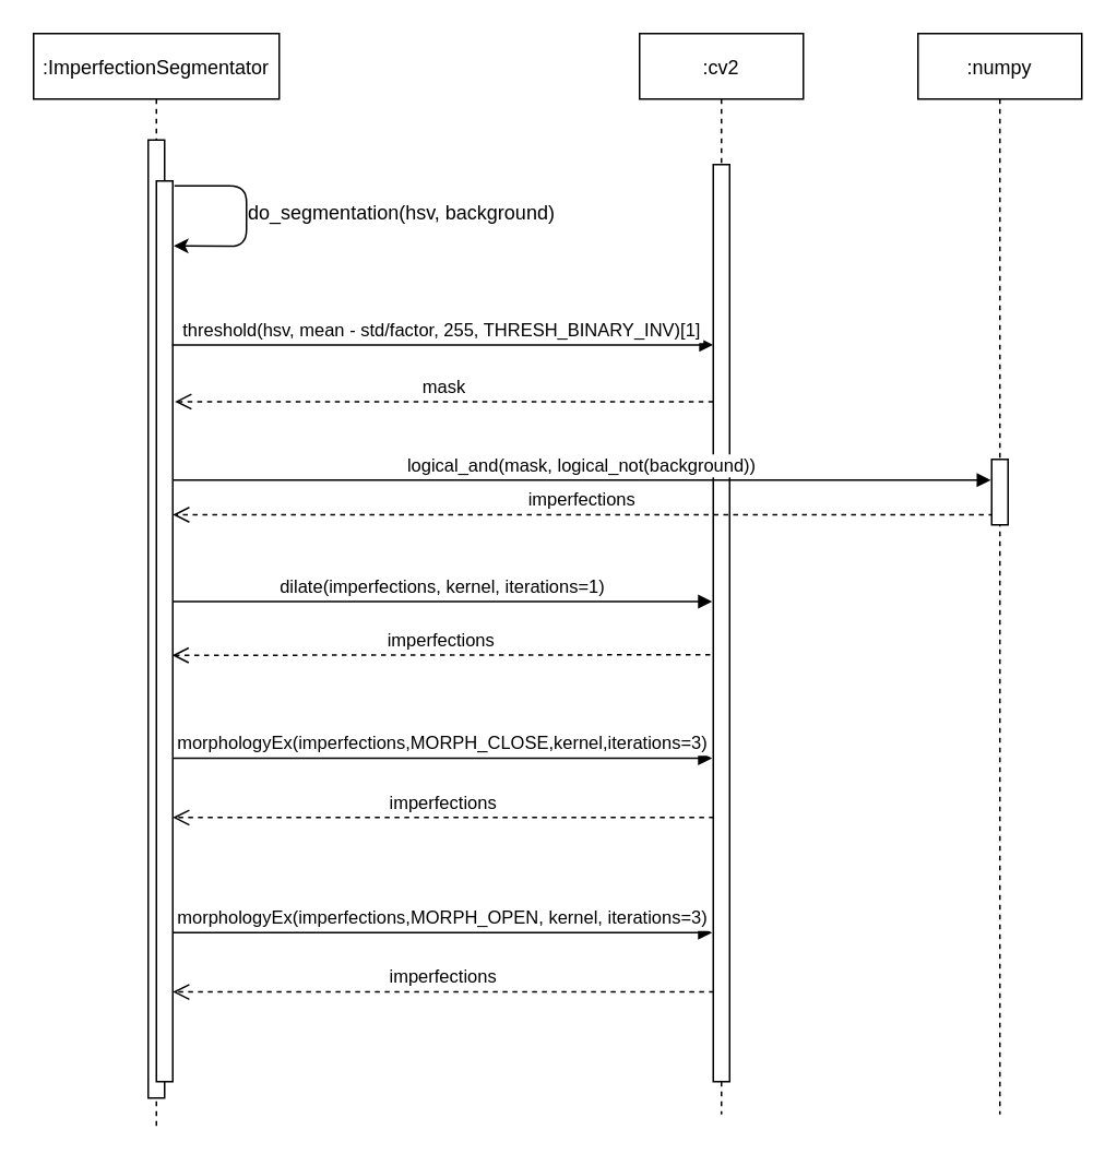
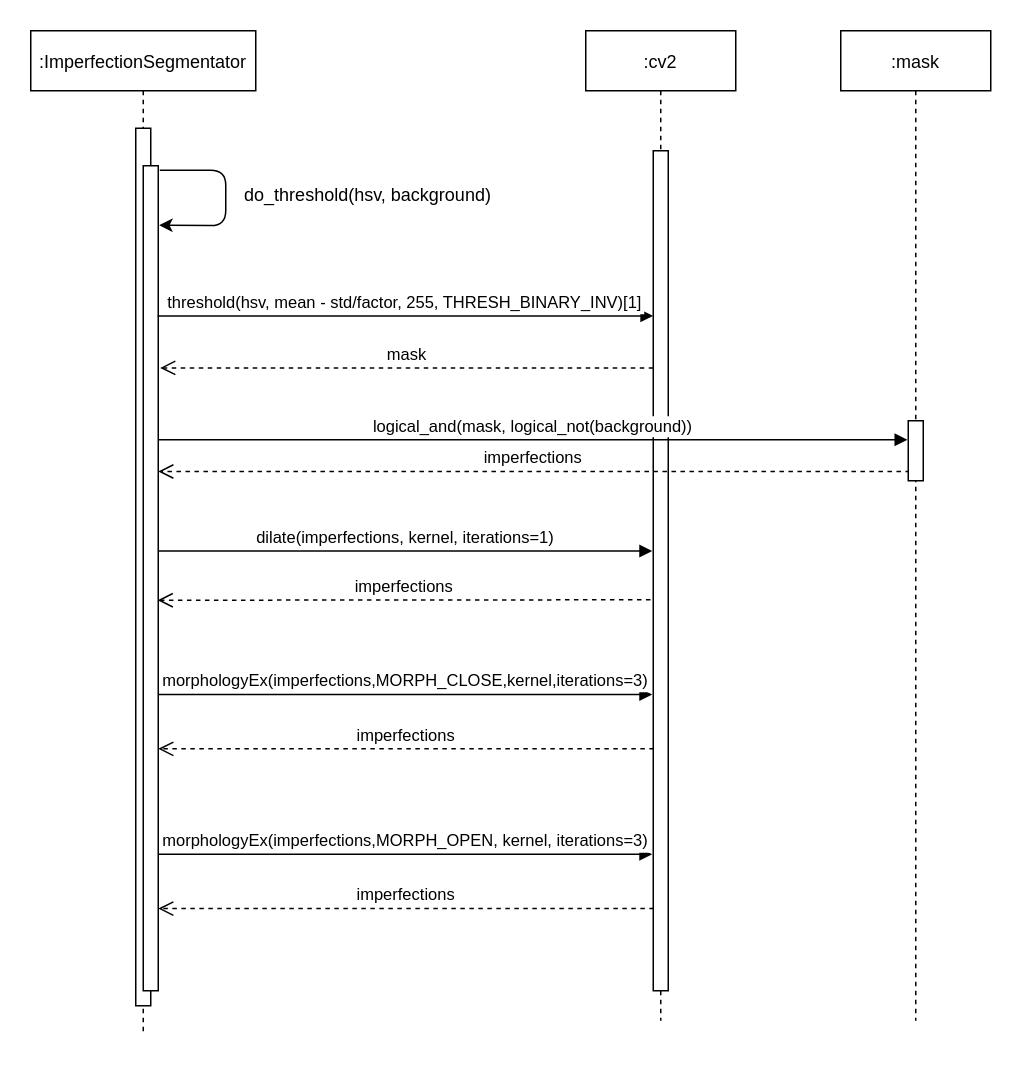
  <mxCell id="0" />
  <mxCell id="1" parent="0" />
  <mxCell id="2" value=":ImperfectionSegmentator" style="shape=umlLifeline;perimeter=lifelinePerimeter;container=1;collapsible=0;recursiveResize=0;rounded=0;shadow=0;strokeWidth=1;" vertex="1" parent="1"><mxGeometry x="20" y="20" width="150" height="670" as="geometry" /></mxCell>
  <mxCell id="3" value="" style="points=[];perimeter=orthogonalPerimeter;rounded=0;shadow=0;strokeWidth=1;" vertex="1" parent="2"><mxGeometry x="70" y="65" width="10" height="585" as="geometry" /></mxCell>
  <mxCell id="4" value="" style="points=[];perimeter=orthogonalPerimeter;rounded=0;shadow=0;strokeWidth=1;" vertex="1" parent="2"><mxGeometry x="75" y="90" width="10" height="550" as="geometry" /></mxCell>
  <mxCell id="5" value="" style="endArrow=classic;html=1;entryX=1.059;entryY=0.072;entryDx=0;entryDy=0;entryPerimeter=0;" edge="1" parent="2" target="4"><mxGeometry width="50" height="50" relative="1" as="geometry"><mxPoint x="86" y="93" as="sourcePoint" /><mxPoint x="190" y="90" as="targetPoint" /><Array as="points"><mxPoint x="130" y="93" /><mxPoint x="130" y="130" /></Array></mxGeometry></mxCell>
  <mxCell id="6" value=":cv2" style="shape=umlLifeline;perimeter=lifelinePerimeter;container=1;collapsible=0;recursiveResize=0;rounded=0;shadow=0;strokeWidth=1;" vertex="1" parent="1"><mxGeometry x="390" y="20" width="100" height="660" as="geometry" /></mxCell>
  <mxCell id="7" value="" style="points=[];perimeter=orthogonalPerimeter;rounded=0;shadow=0;strokeWidth=1;" vertex="1" parent="6"><mxGeometry x="45" y="80" width="10" height="560" as="geometry" /></mxCell>
- <mxCell id="8" value="do_segmentation(hsv, background)" style="text;html=1;strokeColor=none;fillColor=none;align=center;verticalAlign=middle;whiteSpace=wrap;rounded=0;" vertex="1" parent="1"><mxGeometry x="140" y="120" width="210" height="20" as="geometry" /></mxCell>
+ <mxCell id="8" value="do_threshold(hsv, background)" style="text;html=1;strokeColor=none;fillColor=none;align=center;verticalAlign=middle;whiteSpace=wrap;rounded=0;" vertex="1" parent="1"><mxGeometry x="140" y="120" width="210" height="20" as="geometry" /></mxCell>
  <mxCell id="9" value="threshold(hsv, mean - std/factor, 255, THRESH_BINARY_INV)[1]" style="verticalAlign=bottom;endArrow=block;shadow=0;strokeWidth=1;exitX=0.957;exitY=0.182;exitDx=0;exitDy=0;exitPerimeter=0;" edge="1" parent="1" source="4" target="7"><mxGeometry relative="1" as="geometry"><mxPoint x="110" y="170" as="sourcePoint" /><mxPoint x="305" y="170" as="targetPoint" /></mxGeometry></mxCell>
  <mxCell id="10" value="mask" style="verticalAlign=bottom;endArrow=open;dashed=1;endSize=8;shadow=0;strokeWidth=1;entryX=1.129;entryY=0.245;entryDx=0;entryDy=0;entryPerimeter=0;" edge="1" parent="1" source="7" target="4"><mxGeometry relative="1" as="geometry"><mxPoint x="170" y="230" as="targetPoint" /><mxPoint x="365" y="230" as="sourcePoint" /></mxGeometry></mxCell>
  <mxCell id="11" value="logical_and(mask, logical_not(background))" style="verticalAlign=bottom;endArrow=block;shadow=0;strokeWidth=1;entryX=-0.057;entryY=0.318;entryDx=0;entryDy=0;entryPerimeter=0;" edge="1" parent="1" source="4" target="17"><mxGeometry relative="1" as="geometry"><mxPoint x="110" y="280.07" as="sourcePoint" /><mxPoint x="441.03" y="280" as="targetPoint" /></mxGeometry></mxCell>
  <mxCell id="12" value="imperfections" style="verticalAlign=bottom;endArrow=open;dashed=1;endSize=8;shadow=0;strokeWidth=1;exitX=0.114;exitY=0.846;exitDx=0;exitDy=0;exitPerimeter=0;" edge="1" parent="1" source="17" target="4"><mxGeometry relative="1" as="geometry"><mxPoint x="100" y="330" as="targetPoint" /><mxPoint x="428.34" y="330" as="sourcePoint" /></mxGeometry></mxCell>
  <mxCell id="13" value="morphologyEx(imperfections,MORPH_CLOSE,kernel,iterations=3)" style="verticalAlign=bottom;endArrow=block;shadow=0;strokeWidth=1;entryX=-0.071;entryY=0.683;entryDx=0;entryDy=0;entryPerimeter=0;" edge="1" parent="1"><mxGeometry relative="1" as="geometry"><mxPoint x="105" y="462.48" as="sourcePoint" /><mxPoint x="434.29" y="462.48" as="targetPoint" /></mxGeometry></mxCell>
  <mxCell id="14" value="imperfections" style="verticalAlign=bottom;endArrow=open;dashed=1;endSize=8;shadow=0;strokeWidth=1;entryX=0.96;entryY=0.803;entryDx=0;entryDy=0;entryPerimeter=0;exitX=-0.186;exitY=0.806;exitDx=0;exitDy=0;exitPerimeter=0;" edge="1" parent="1"><mxGeometry relative="1" as="geometry"><mxPoint x="104.6" y="399.65" as="targetPoint" /><mxPoint x="433.14" y="399.36" as="sourcePoint" /></mxGeometry></mxCell>
  <mxCell id="15" value="dilate(imperfections, kernel, iterations=1)" style="verticalAlign=bottom;endArrow=block;shadow=0;strokeWidth=1;entryX=-0.071;entryY=0.748;entryDx=0;entryDy=0;entryPerimeter=0;" edge="1" parent="1"><mxGeometry relative="1" as="geometry"><mxPoint x="105" y="366.88" as="sourcePoint" /><mxPoint x="434.29" y="366.88" as="targetPoint" /></mxGeometry></mxCell>
- <mxCell id="16" value=":numpy" style="shape=umlLifeline;perimeter=lifelinePerimeter;container=1;collapsible=0;recursiveResize=0;rounded=0;shadow=0;strokeWidth=1;" vertex="1" parent="1"><mxGeometry x="560" y="20" width="100" height="660" as="geometry" /></mxCell>
+ <mxCell id="16" value=":mask" style="shape=umlLifeline;perimeter=lifelinePerimeter;container=1;collapsible=0;recursiveResize=0;rounded=0;shadow=0;strokeWidth=1;" vertex="1" parent="1"><mxGeometry x="560" y="20" width="100" height="660" as="geometry" /></mxCell>
  <mxCell id="17" value="" style="points=[];perimeter=orthogonalPerimeter;rounded=0;shadow=0;strokeWidth=1;" vertex="1" parent="16"><mxGeometry x="45" y="260" width="10" height="40" as="geometry" /></mxCell>
  <mxCell id="18" value="imperfections" style="verticalAlign=bottom;endArrow=open;dashed=1;endSize=8;shadow=0;strokeWidth=1;exitX=0.04;exitY=0.712;exitDx=0;exitDy=0;exitPerimeter=0;" edge="1" parent="1" source="7" target="4"><mxGeometry relative="1" as="geometry"><mxPoint x="100" y="499" as="targetPoint" /><mxPoint x="427.57" y="499" as="sourcePoint" /></mxGeometry></mxCell>
  <mxCell id="19" value="morphologyEx(imperfections,MORPH_OPEN, kernel, iterations=3)" style="verticalAlign=bottom;endArrow=block;shadow=0;strokeWidth=1;entryX=-0.071;entryY=0.683;entryDx=0;entryDy=0;entryPerimeter=0;" edge="1" parent="1"><mxGeometry relative="1" as="geometry"><mxPoint x="105" y="569" as="sourcePoint" /><mxPoint x="434.29" y="569" as="targetPoint" /></mxGeometry></mxCell>
  <mxCell id="20" value="imperfections" style="verticalAlign=bottom;endArrow=open;dashed=1;endSize=8;shadow=0;strokeWidth=1;exitX=0.04;exitY=0.712;exitDx=0;exitDy=0;exitPerimeter=0;" edge="1" parent="1"><mxGeometry relative="1" as="geometry"><mxPoint x="105" y="605.24" as="targetPoint" /><mxPoint x="435.4" y="605.24" as="sourcePoint" /></mxGeometry></mxCell>
